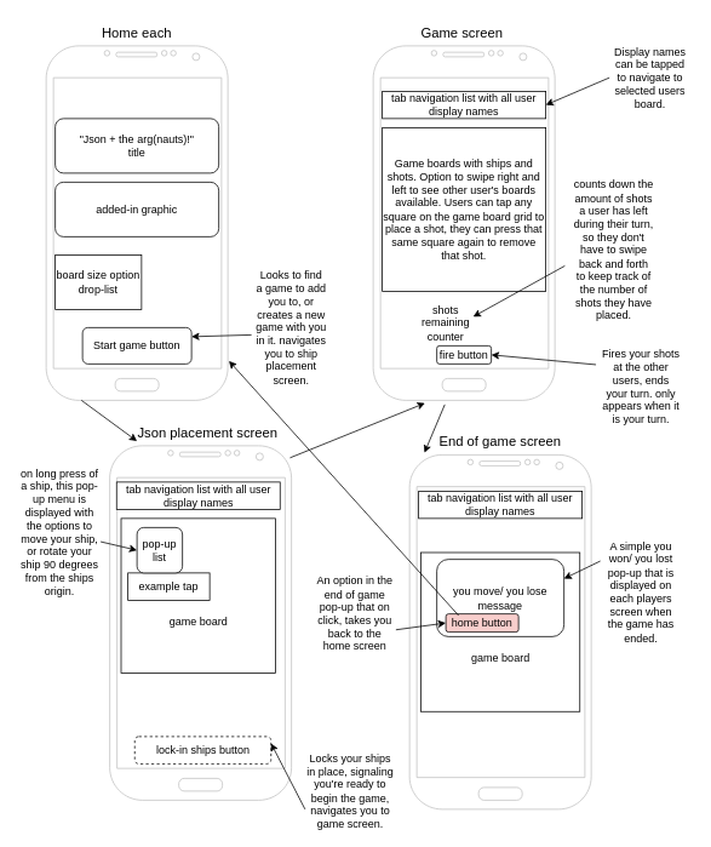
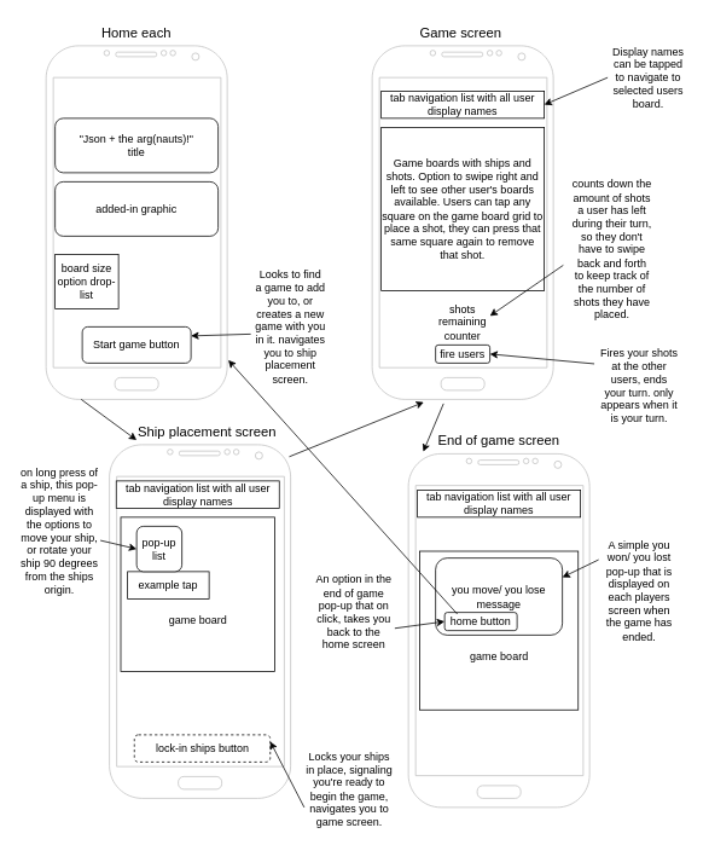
  <mxCell id="0" />
  <mxCell id="1" parent="0" />
  <mxCell id="2" value="" style="verticalLabelPosition=bottom;verticalAlign=top;html=1;shadow=0;dashed=0;strokeWidth=1;shape=mxgraph.android.phone2;strokeColor=#c0c0c0;" vertex="1" parent="1"><mxGeometry x="50" y="50" width="200" height="390" as="geometry" /></mxCell>
  <mxCell id="3" value="&lt;font style=&quot;font-size: 15px;&quot;&gt;Home each&lt;/font&gt;" style="text;html=1;align=center;verticalAlign=middle;whiteSpace=wrap;rounded=0;" vertex="1" parent="1"><mxGeometry x="50" y="20" width="200" height="30" as="geometry" /></mxCell>
  <mxCell id="4" value="&quot;Json + the arg(nauts)!&quot;&lt;div&gt;title&lt;/div&gt;" style="rounded=1;whiteSpace=wrap;html=1;" vertex="1" parent="1"><mxGeometry x="60" y="130" width="180" height="60" as="geometry" /></mxCell>
  <mxCell id="5" value="added-in graphic" style="rounded=1;whiteSpace=wrap;html=1;" vertex="1" parent="1"><mxGeometry x="60" y="200" width="180" height="60" as="geometry" /></mxCell>
- <mxCell id="6" value="board size option drop-list" style="rounded=0;whiteSpace=wrap;html=1;" vertex="1" parent="1"><mxGeometry x="60" y="280" width="95" height="60" as="geometry" /></mxCell>
+ <mxCell id="6" value="board size option drop-list" style="rounded=0;whiteSpace=wrap;html=1;" vertex="1" parent="1"><mxGeometry x="60" y="280" width="70" height="60" as="geometry" /></mxCell>
  <mxCell id="7" value="Start game button" style="rounded=1;whiteSpace=wrap;html=1;" vertex="1" parent="1"><mxGeometry x="90" y="360" width="120" height="40" as="geometry" /></mxCell>
  <mxCell id="8" value="" style="endArrow=classic;html=1;rounded=0;exitX=0.194;exitY=1;exitDx=0;exitDy=0;exitPerimeter=0;entryX=0.15;entryY=-0.013;entryDx=0;entryDy=0;entryPerimeter=0;" edge="1" parent="1" source="2" target="14"><mxGeometry width="50" height="50" relative="1" as="geometry"><mxPoint x="410" y="280" as="sourcePoint" /><mxPoint x="408" y="233" as="targetPoint" /></mxGeometry></mxCell>
  <mxCell id="9" value="" style="verticalLabelPosition=bottom;verticalAlign=top;html=1;shadow=0;dashed=0;strokeWidth=1;shape=mxgraph.android.phone2;strokeColor=#c0c0c0;" vertex="1" parent="1"><mxGeometry x="410" y="50" width="200" height="390" as="geometry" /></mxCell>
  <mxCell id="10" value="&lt;font style=&quot;font-size: 15px;&quot;&gt;Game screen&amp;nbsp;&lt;/font&gt;" style="text;html=1;align=center;verticalAlign=middle;whiteSpace=wrap;rounded=0;" vertex="1" parent="1"><mxGeometry x="410" y="20" width="200" height="30" as="geometry" /></mxCell>
  <mxCell id="11" value="Game boards with ships and shots. Option to swipe right and left to see other user's boards available. Users can tap any square on the game board grid to place a shot, they can press that same square again to remove that shot." style="whiteSpace=wrap;html=1;aspect=fixed;" vertex="1" parent="1"><mxGeometry x="420" y="140" width="180" height="180" as="geometry" /></mxCell>
- <mxCell id="12" value="fire button" style="rounded=1;whiteSpace=wrap;html=1;" vertex="1" parent="1"><mxGeometry x="480" y="380" width="60" height="20" as="geometry" /></mxCell>
- <mxCell id="13" value="shots remaining counter" style="text;html=1;align=center;verticalAlign=middle;whiteSpace=wrap;rounded=0;" vertex="1" parent="1"><mxGeometry x="470" y="340" width="40" height="30" as="geometry" /></mxCell>
+ <mxCell id="12" value="fire users" style="rounded=1;whiteSpace=wrap;html=1;" vertex="1" parent="1"><mxGeometry x="480" y="380" width="60" height="20" as="geometry" /></mxCell>
+ <mxCell id="13" value="shots remaining counter" style="text;html=1;align=center;verticalAlign=middle;whiteSpace=wrap;rounded=0;" vertex="1" parent="1"><mxGeometry x="490" y="340" width="40" height="30" as="geometry" /></mxCell>
  <mxCell id="14" value="" style="verticalLabelPosition=bottom;verticalAlign=top;html=1;shadow=0;dashed=0;strokeWidth=1;shape=mxgraph.android.phone2;strokeColor=#c0c0c0;" vertex="1" parent="1"><mxGeometry x="120" y="490" width="200" height="390" as="geometry" /></mxCell>
- <mxCell id="15" value="&lt;font style=&quot;font-size: 15px;&quot;&gt;Json placement screen&lt;/font&gt;" style="text;html=1;align=center;verticalAlign=middle;whiteSpace=wrap;rounded=0;" vertex="1" parent="1"><mxGeometry x="147.5" y="460" width="160" height="30" as="geometry" /></mxCell>
+ <mxCell id="15" value="&lt;font style=&quot;font-size: 15px;&quot;&gt;Ship placement screen&lt;/font&gt;" style="text;html=1;align=center;verticalAlign=middle;whiteSpace=wrap;rounded=0;" vertex="1" parent="1"><mxGeometry x="147.5" y="460" width="160" height="30" as="geometry" /></mxCell>
  <mxCell id="16" value="tab navigation list with all user display names" style="rounded=0;whiteSpace=wrap;html=1;" vertex="1" parent="1"><mxGeometry x="420" y="100" width="180" height="30" as="geometry" /></mxCell>
  <mxCell id="17" value="&lt;div&gt;&lt;br&gt;&lt;/div&gt;&lt;div&gt;&lt;br&gt;&lt;/div&gt;&lt;div&gt;&lt;br&gt;&lt;/div&gt;&lt;div&gt;&lt;br&gt;&lt;/div&gt;&lt;div&gt;game board&lt;/div&gt;" style="whiteSpace=wrap;html=1;aspect=fixed;" vertex="1" parent="1"><mxGeometry x="132.5" y="570" width="170" height="170" as="geometry" /></mxCell>
  <mxCell id="18" value="example tap" style="rounded=0;whiteSpace=wrap;html=1;" vertex="1" parent="1"><mxGeometry x="140" y="630" width="90" height="30" as="geometry" /></mxCell>
  <mxCell id="19" value="pop-up list" style="rounded=1;whiteSpace=wrap;html=1;" vertex="1" parent="1"><mxGeometry x="150" y="580" width="50" height="50" as="geometry" /></mxCell>
  <mxCell id="20" value="on long press of a ship, this pop-up menu is displayed with the options to move your ship, or rotate your ship 90 degrees from the ships origin." style="text;html=1;align=center;verticalAlign=middle;whiteSpace=wrap;rounded=0;" vertex="1" parent="1"><mxGeometry x="20" y="530" width="90" height="110" as="geometry" /></mxCell>
  <mxCell id="21" value="" style="endArrow=classic;html=1;rounded=0;entryX=0;entryY=0.5;entryDx=0;entryDy=0;" edge="1" parent="1" source="20" target="19"><mxGeometry width="50" height="50" relative="1" as="geometry"><mxPoint x="160" y="590" as="sourcePoint" /><mxPoint x="210" y="540" as="targetPoint" /></mxGeometry></mxCell>
  <mxCell id="22" value="lock-in ships button" style="rounded=1;whiteSpace=wrap;html=1;dashed=1;" vertex="1" parent="1"><mxGeometry x="147.5" y="810" width="150" height="30" as="geometry" /></mxCell>
  <mxCell id="23" value="" style="endArrow=classic;html=1;rounded=0;entryX=0.285;entryY=1.008;entryDx=0;entryDy=0;entryPerimeter=0;exitX=0.992;exitY=0.034;exitDx=0;exitDy=0;exitPerimeter=0;" edge="1" parent="1" source="14" target="9"><mxGeometry width="50" height="50" relative="1" as="geometry"><mxPoint x="435" y="530" as="sourcePoint" /><mxPoint x="485" y="480" as="targetPoint" /></mxGeometry></mxCell>
  <mxCell id="24" value="counts down the amount of shots a user has left during their turn, so they don't have to swipe back and forth to keep track of the number of shots they have placed." style="text;html=1;align=center;verticalAlign=middle;whiteSpace=wrap;rounded=0;" vertex="1" parent="1"><mxGeometry x="630" y="250" width="90" height="50" as="geometry" /></mxCell>
  <mxCell id="25" value="" style="endArrow=classic;html=1;rounded=0;entryX=1.25;entryY=0.267;entryDx=0;entryDy=0;exitX=-0.1;exitY=0.84;exitDx=0;exitDy=0;exitPerimeter=0;entryPerimeter=0;" edge="1" parent="1" source="24" target="13"><mxGeometry width="50" height="50" relative="1" as="geometry"><mxPoint x="620" y="480" as="sourcePoint" /><mxPoint x="670" y="430" as="targetPoint" /></mxGeometry></mxCell>
  <mxCell id="26" value="Locks your ships in place, signaling you're ready to begin the game, navigates you to game screen." style="text;html=1;align=center;verticalAlign=middle;whiteSpace=wrap;rounded=0;" vertex="1" parent="1"><mxGeometry x="335" y="830" width="100" height="80" as="geometry" /></mxCell>
  <mxCell id="27" value="" style="endArrow=classic;html=1;rounded=0;entryX=1;entryY=0.25;entryDx=0;entryDy=0;exitX=0;exitY=0.75;exitDx=0;exitDy=0;" edge="1" parent="1" source="26" target="22"><mxGeometry width="50" height="50" relative="1" as="geometry"><mxPoint x="525" y="730" as="sourcePoint" /><mxPoint x="575" y="680" as="targetPoint" /></mxGeometry></mxCell>
  <mxCell id="28" value="Fires your shots at the other users, ends your turn. only appears when it is your turn." style="text;html=1;align=center;verticalAlign=middle;whiteSpace=wrap;rounded=0;" vertex="1" parent="1"><mxGeometry x="660" y="390" width="90" height="70" as="geometry" /></mxCell>
  <mxCell id="29" value="" style="endArrow=classic;html=1;rounded=0;exitX=-0.053;exitY=0.154;exitDx=0;exitDy=0;exitPerimeter=0;" edge="1" parent="1" source="28"><mxGeometry width="50" height="50" relative="1" as="geometry"><mxPoint x="500" y="500" as="sourcePoint" /><mxPoint x="540" y="390" as="targetPoint" /></mxGeometry></mxCell>
  <mxCell id="30" value="Looks to find a game to add you to, or creates a new game with you in it. navigates you to ship placement screen." style="text;html=1;align=center;verticalAlign=middle;whiteSpace=wrap;rounded=0;" vertex="1" parent="1"><mxGeometry x="280" y="320" width="80" height="80" as="geometry" /></mxCell>
  <mxCell id="31" value="" style="endArrow=classic;html=1;rounded=0;entryX=1;entryY=0.25;entryDx=0;entryDy=0;exitX=-0.05;exitY=0.6;exitDx=0;exitDy=0;exitPerimeter=0;" edge="1" parent="1" source="30" target="7"><mxGeometry width="50" height="50" relative="1" as="geometry"><mxPoint x="290" y="450" as="sourcePoint" /><mxPoint x="340" y="400" as="targetPoint" /></mxGeometry></mxCell>
  <mxCell id="32" value="Display names can be tapped to navigate to selected users board." style="text;html=1;align=center;verticalAlign=middle;whiteSpace=wrap;rounded=0;" vertex="1" parent="1"><mxGeometry x="670" y="50" width="90" height="70" as="geometry" /></mxCell>
  <mxCell id="33" value="" style="endArrow=classic;html=1;rounded=0;entryX=1;entryY=0.5;entryDx=0;entryDy=0;exitX=0;exitY=0.5;exitDx=0;exitDy=0;" edge="1" parent="1" source="32" target="16"><mxGeometry width="50" height="50" relative="1" as="geometry"><mxPoint x="640" y="180" as="sourcePoint" /><mxPoint x="690" y="130" as="targetPoint" /></mxGeometry></mxCell>
  <mxCell id="34" value="" style="verticalLabelPosition=bottom;verticalAlign=top;html=1;shadow=0;dashed=0;strokeWidth=1;shape=mxgraph.android.phone2;strokeColor=#c0c0c0;" vertex="1" parent="1"><mxGeometry x="450" y="500" width="200" height="390" as="geometry" /></mxCell>
  <mxCell id="35" value="&lt;font style=&quot;font-size: 15px;&quot;&gt;End of game screen&lt;/font&gt;" style="text;html=1;align=center;verticalAlign=middle;whiteSpace=wrap;rounded=0;" vertex="1" parent="1"><mxGeometry x="480" y="470" width="140" height="30" as="geometry" /></mxCell>
  <mxCell id="36" value="" style="endArrow=classic;html=1;rounded=0;exitX=0.394;exitY=1.012;exitDx=0;exitDy=0;exitPerimeter=0;entryX=0.082;entryY=-0.006;entryDx=0;entryDy=0;entryPerimeter=0;" edge="1" parent="1" source="9" target="34"><mxGeometry width="50" height="50" relative="1" as="geometry"><mxPoint x="220" y="560" as="sourcePoint" /><mxPoint x="400" y="540" as="targetPoint" /></mxGeometry></mxCell>
  <mxCell id="37" value="tab navigation list with all user display names" style="rounded=0;whiteSpace=wrap;html=1;" vertex="1" parent="1"><mxGeometry x="460" y="540" width="180" height="30" as="geometry" /></mxCell>
  <mxCell id="38" value="&lt;div&gt;&lt;br&gt;&lt;/div&gt;&lt;div&gt;&lt;br&gt;&lt;/div&gt;&lt;div&gt;&lt;br&gt;&lt;/div&gt;&lt;div&gt;&lt;br&gt;&lt;/div&gt;&lt;div&gt;game board&lt;/div&gt;" style="whiteSpace=wrap;html=1;aspect=fixed;" vertex="1" parent="1"><mxGeometry x="462.5" y="607.5" width="175" height="175" as="geometry" /></mxCell>
  <mxCell id="39" value="tab navigation list with all user display names" style="rounded=0;whiteSpace=wrap;html=1;" vertex="1" parent="1"><mxGeometry x="127.5" y="530" width="180" height="30" as="geometry" /></mxCell>
  <mxCell id="40" value="you move/ you lose message" style="rounded=1;whiteSpace=wrap;html=1;" vertex="1" parent="1"><mxGeometry x="480" y="615" width="140" height="85" as="geometry" /></mxCell>
- <mxCell id="41" value="home button" style="rounded=1;whiteSpace=wrap;html=1;fillColor=#f8cecc;" vertex="1" parent="1"><mxGeometry x="490" y="675" width="80" height="20" as="geometry" /></mxCell>
+ <mxCell id="41" value="home button" style="rounded=1;whiteSpace=wrap;html=1;" vertex="1" parent="1"><mxGeometry x="490" y="675" width="80" height="20" as="geometry" /></mxCell>
  <mxCell id="42" value="A simple you won/ you lost pop-up that is displayed on each players screen when the game has ended." style="text;html=1;align=center;verticalAlign=middle;whiteSpace=wrap;rounded=0;" vertex="1" parent="1"><mxGeometry x="660" y="582.5" width="90" height="137.5" as="geometry" /></mxCell>
  <mxCell id="43" value="" style="endArrow=classic;html=1;rounded=0;entryX=1;entryY=0.25;entryDx=0;entryDy=0;exitX=0;exitY=0.25;exitDx=0;exitDy=0;" edge="1" parent="1" source="42" target="40"><mxGeometry width="50" height="50" relative="1" as="geometry"><mxPoint x="690" y="770" as="sourcePoint" /><mxPoint x="740" y="720" as="targetPoint" /></mxGeometry></mxCell>
  <mxCell id="44" value="An option in the end of game pop-up that on click, takes you back to the home screen" style="text;html=1;align=center;verticalAlign=middle;whiteSpace=wrap;rounded=0;" vertex="1" parent="1"><mxGeometry x="345" y="640" width="90" height="70" as="geometry" /></mxCell>
  <mxCell id="45" value="" style="endArrow=classic;html=1;rounded=0;entryX=0;entryY=0.5;entryDx=0;entryDy=0;exitX=1;exitY=0.75;exitDx=0;exitDy=0;" edge="1" parent="1" source="44" target="41"><mxGeometry width="50" height="50" relative="1" as="geometry"><mxPoint x="390" y="770" as="sourcePoint" /><mxPoint x="440" y="720" as="targetPoint" /></mxGeometry></mxCell>
  <mxCell id="46" value="" style="endArrow=classic;html=1;rounded=0;exitX=0.175;exitY=0.09;exitDx=0;exitDy=0;exitPerimeter=0;entryX=1.006;entryY=0.889;entryDx=0;entryDy=0;entryPerimeter=0;" edge="1" parent="1" source="41" target="2"><mxGeometry width="50" height="50" relative="1" as="geometry"><mxPoint x="385" y="582.5" as="sourcePoint" /><mxPoint x="435" y="532.5" as="targetPoint" /></mxGeometry></mxCell>
